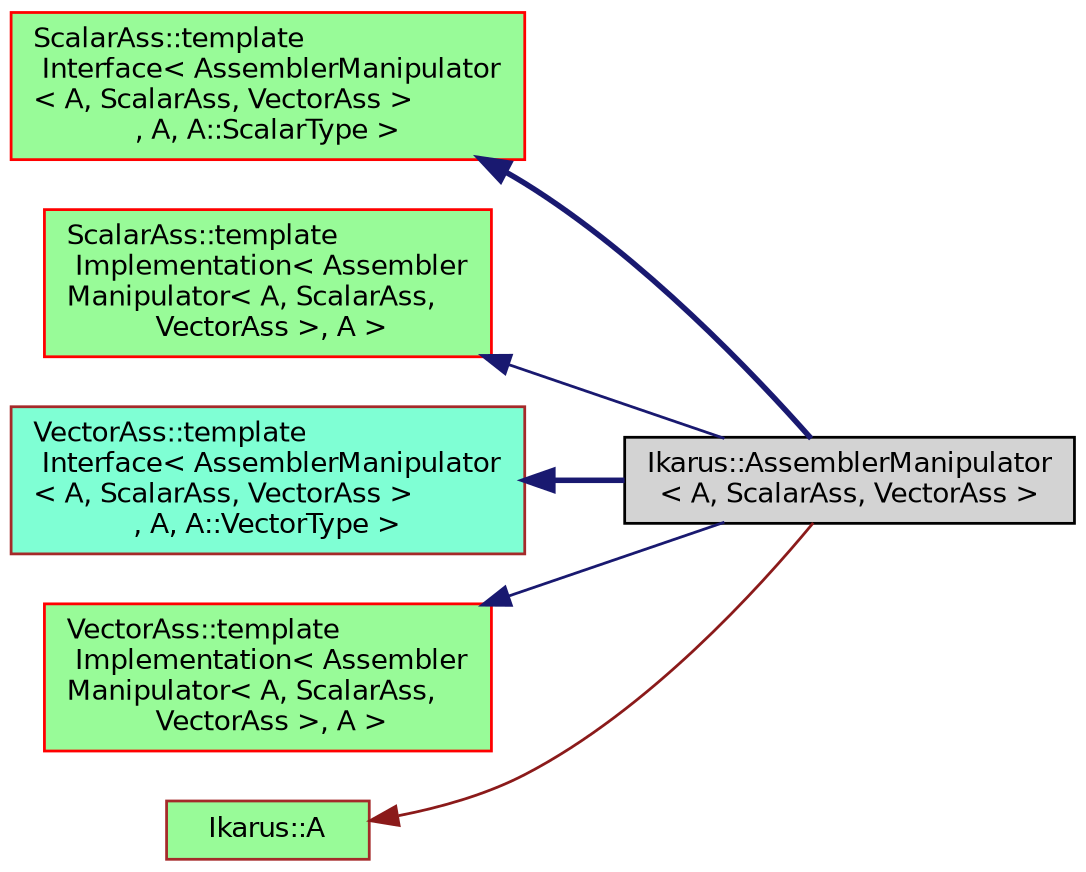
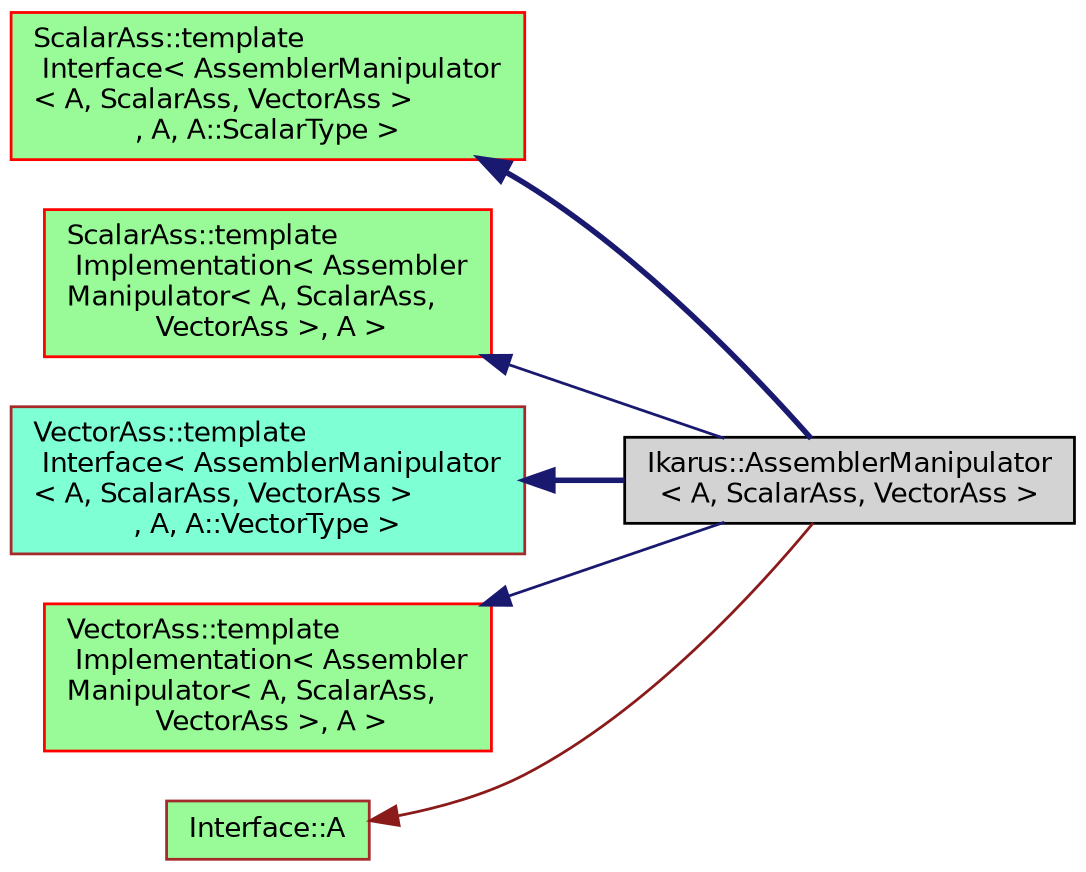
  digraph {
    rankdir=LR
    node [color=red fillcolor=palegreen fontname=Helvetica fontsize=10 shape=record style=filled]
    edge [color=midnightblue dir=back fontname=Helvetica fontsize=10 labelfontname=Helvetica labelfontsize=10 style=solid]
    n1 [color=black fillcolor=lightgrey fontcolor=black height=0.2 label="Ikarus::AssemblerManipulator\l\< A, ScalarAss, VectorAss \>" width=0.4]
    n2 [height=0.2 label="ScalarAss::template\l Interface\< AssemblerManipulator\l\< A, ScalarAss, VectorAss \>\l, A, A::ScalarType \>" width=0.4]
    n3 [height=0.2 label="ScalarAss::template\l Implementation\< Assembler\lManipulator\< A, ScalarAss,\l VectorAss \>, A \>" width=0.4]
    n4 [color=brown fillcolor=aquamarine height=0.2 label="VectorAss::template\l Interface\< AssemblerManipulator\l\< A, ScalarAss, VectorAss \>\l, A, A::VectorType \>" width=0.4]
    n5 [height=0.2 label="VectorAss::template\l Implementation\< Assembler\lManipulator\< A, ScalarAss,\l VectorAss \>, A \>" width=0.4]
-   n6 [color=brown height=0.2 label="Ikarus::A" width=0.4]
+   n6 [color=brown height=0.2 label="Interface::A" width=0.4]
    n2 -> n1 [style=bold]
    n3 -> n1
    n4 -> n1 [style=bold]
    n5 -> n1
    n6 -> n1 [color=firebrick4]
  }
